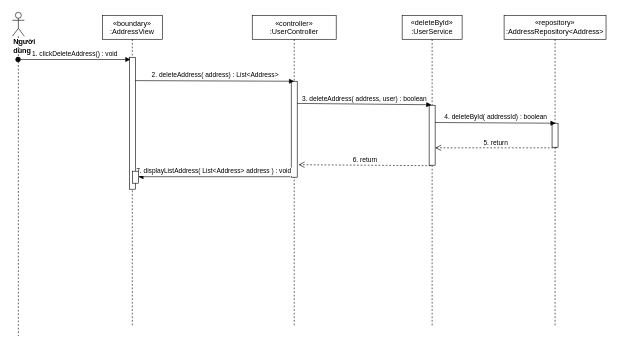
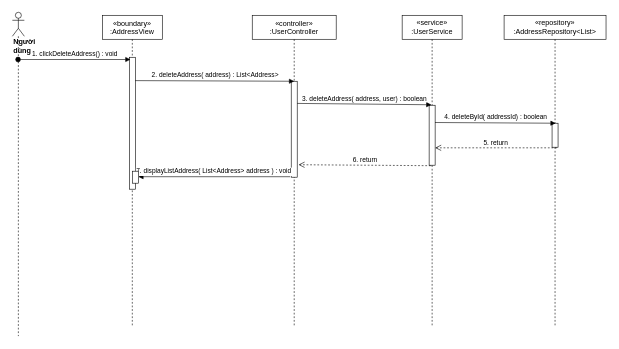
  <mxCell id="0" />
  <mxCell id="1" parent="0" />
  <mxCell id="2" value="«boundary»&#10;:AddressView" style="shape=umlLifeline;perimeter=lifelinePerimeter;container=1;collapsible=0;recursiveResize=0;rounded=0;shadow=0;strokeWidth=1;" parent="1" vertex="1"><mxGeometry x="170" y="25" width="100" height="520" as="geometry" /></mxCell>
  <mxCell id="3" value="" style="html=1;points=[];perimeter=orthogonalPerimeter;" parent="2" vertex="1"><mxGeometry x="45" y="70" width="10" height="220" as="geometry" /></mxCell>
  <mxCell id="4" value="«controller»&#10;:UserController" style="shape=umlLifeline;perimeter=lifelinePerimeter;container=1;collapsible=0;recursiveResize=0;rounded=0;shadow=0;strokeWidth=1;size=40;" parent="1" vertex="1"><mxGeometry x="420" y="25" width="140" height="520" as="geometry" /></mxCell>
  <mxCell id="5" value="" style="points=[];perimeter=orthogonalPerimeter;rounded=0;shadow=0;strokeWidth=1;" parent="4" vertex="1"><mxGeometry x="65" y="110" width="10" height="160" as="geometry" /></mxCell>
  <mxCell id="6" value="&lt;div&gt;&lt;b&gt;Người dùng&lt;/b&gt;&lt;/div&gt;" style="shape=umlLifeline;participant=umlActor;perimeter=lifelinePerimeter;whiteSpace=wrap;html=1;container=1;collapsible=0;recursiveResize=0;verticalAlign=top;spacingTop=36;outlineConnect=0;align=left;" parent="1" vertex="1"><mxGeometry x="20" y="20" width="20" height="540" as="geometry" /></mxCell>
- <mxCell id="7" value="&lt;span&gt;«deleteById»&lt;br&gt;&lt;/span&gt;:UserService" style="shape=umlLifeline;perimeter=lifelinePerimeter;whiteSpace=wrap;html=1;container=1;collapsible=0;recursiveResize=0;outlineConnect=0;" parent="1" vertex="1"><mxGeometry x="670" y="25" width="100" height="520" as="geometry" /></mxCell>
+ <mxCell id="7" value="&lt;span&gt;«service»&lt;br&gt;&lt;/span&gt;:UserService" style="shape=umlLifeline;perimeter=lifelinePerimeter;whiteSpace=wrap;html=1;container=1;collapsible=0;recursiveResize=0;outlineConnect=0;" parent="1" vertex="1"><mxGeometry x="670" y="25" width="100" height="520" as="geometry" /></mxCell>
  <mxCell id="8" value="" style="points=[];perimeter=orthogonalPerimeter;rounded=0;shadow=0;strokeWidth=1;" parent="7" vertex="1"><mxGeometry x="45" y="150" width="10" height="100" as="geometry" /></mxCell>
  <mxCell id="9" value="1. clickDeleteAddress() : void" style="html=1;verticalAlign=bottom;startArrow=oval;startFill=1;endArrow=block;startSize=8;entryX=0.2;entryY=0.017;entryDx=0;entryDy=0;entryPerimeter=0;" parent="1" source="6" edge="1" target="3"><mxGeometry width="60" relative="1" as="geometry"><mxPoint x="360" y="175" as="sourcePoint" /><mxPoint x="243" y="105" as="targetPoint" /></mxGeometry></mxCell>
  <mxCell id="10" value="2. deleteAddress( address) : List&amp;lt;Address&amp;gt;" style="html=1;verticalAlign=bottom;endArrow=block;entryX=0.5;entryY=0;entryDx=0;entryDy=0;entryPerimeter=0;exitX=0.98;exitY=0.177;exitDx=0;exitDy=0;exitPerimeter=0;" parent="1" source="3" target="5" edge="1"><mxGeometry width="80" relative="1" as="geometry"><mxPoint x="258" y="315" as="sourcePoint" /><mxPoint x="430" y="275" as="targetPoint" /></mxGeometry></mxCell>
- <mxCell id="11" value="&lt;span&gt;«repository»&lt;br&gt;&lt;/span&gt;:AddressRepository&amp;lt;Address&amp;gt;" style="shape=umlLifeline;perimeter=lifelinePerimeter;whiteSpace=wrap;html=1;container=1;collapsible=0;recursiveResize=0;outlineConnect=0;" parent="1" vertex="1"><mxGeometry x="840" y="25" width="170" height="520" as="geometry" /></mxCell>
+ <mxCell id="11" value="&lt;span&gt;«repository»&lt;br&gt;&lt;/span&gt;:AddressRepository&amp;lt;List&amp;gt;" style="shape=umlLifeline;perimeter=lifelinePerimeter;whiteSpace=wrap;html=1;container=1;collapsible=0;recursiveResize=0;outlineConnect=0;" parent="1" vertex="1"><mxGeometry x="840" y="25" width="170" height="520" as="geometry" /></mxCell>
  <mxCell id="12" value="" style="points=[];perimeter=orthogonalPerimeter;rounded=0;shadow=0;strokeWidth=1;" parent="11" vertex="1"><mxGeometry x="80" y="180" width="10" height="40" as="geometry" /></mxCell>
  <mxCell id="13" value="3. deleteAddress( address, user) : boolean" style="html=1;verticalAlign=bottom;endArrow=block;entryX=0.38;entryY=-0.008;entryDx=0;entryDy=0;entryPerimeter=0;exitX=1;exitY=0.231;exitDx=0;exitDy=0;exitPerimeter=0;" parent="1" source="5" target="8" edge="1"><mxGeometry width="80" relative="1" as="geometry"><mxPoint x="580" y="334" as="sourcePoint" /><mxPoint x="750" y="339" as="targetPoint" /></mxGeometry></mxCell>
  <mxCell id="14" value="6. return" style="html=1;verticalAlign=bottom;endArrow=open;dashed=1;endSize=8;entryX=1.22;entryY=0.87;entryDx=0;entryDy=0;entryPerimeter=0;exitX=0.26;exitY=1.008;exitDx=0;exitDy=0;exitPerimeter=0;" parent="1" source="8" target="5" edge="1"><mxGeometry relative="1" as="geometry"><mxPoint x="740" y="287" as="sourcePoint" /><mxPoint x="580" y="436" as="targetPoint" /></mxGeometry></mxCell>
  <mxCell id="15" value="4. deleteById( addressId) : boolean" style="html=1;verticalAlign=bottom;endArrow=block;entryX=0.6;entryY=0;entryDx=0;entryDy=0;entryPerimeter=0;exitX=0.98;exitY=0.288;exitDx=0;exitDy=0;exitPerimeter=0;" parent="1" source="8" target="12" edge="1"><mxGeometry width="80" relative="1" as="geometry"><mxPoint x="777" y="355" as="sourcePoint" /><mxPoint x="800" y="375" as="targetPoint" /></mxGeometry></mxCell>
  <mxCell id="16" value="5. return" style="html=1;verticalAlign=bottom;endArrow=open;dashed=1;endSize=8;exitX=0.8;exitY=1.025;exitDx=0;exitDy=0;exitPerimeter=0;" parent="1" source="12" target="8" edge="1"><mxGeometry relative="1" as="geometry"><mxPoint x="800" y="375" as="sourcePoint" /><mxPoint x="720" y="375" as="targetPoint" /></mxGeometry></mxCell>
  <mxCell id="17" value="7. displayListAddress( List&lt;Address&gt; address ) : void" style="verticalAlign=bottom;endArrow=block;shadow=0;strokeWidth=1;exitX=-0.18;exitY=0.995;exitDx=0;exitDy=0;exitPerimeter=0;" parent="1" source="5" target="18" edge="1"><mxGeometry relative="1" as="geometry"><mxPoint x="490" y="477" as="sourcePoint" /><mxPoint x="300" y="304" as="targetPoint" /></mxGeometry></mxCell>
  <mxCell id="18" value="" style="html=1;points=[];perimeter=orthogonalPerimeter;" parent="1" vertex="1"><mxGeometry x="220" y="285" width="10" height="20" as="geometry" /></mxCell>
